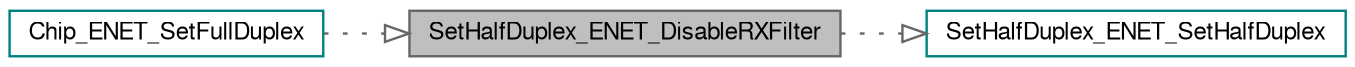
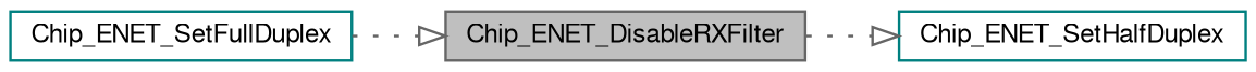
  digraph {
    rankdir=LR
    node [color=teal fillcolor=white fontname=FreeSans fontsize=10 shape=record style=filled]
    edge [arrowhead=onormal color=gray40 fontname=FreeSans fontsize=10 labelfontname=FreeSans labelfontsize=10 style=dotted]
-   n1 [color=gray40 fillcolor=grey75 fontcolor=black height=0.2 label=SetHalfDuplex_ENET_DisableRXFilter width=0.4]
-   n2 [height=0.2 label=SetHalfDuplex_ENET_SetHalfDuplex width=0.4]
+   n1 [color=gray40 fillcolor=grey75 fontcolor=black height=0.2 label=Chip_ENET_DisableRXFilter width=0.4]
+   n2 [height=0.2 label=Chip_ENET_SetHalfDuplex width=0.4]
    n3 [height=0.2 label=Chip_ENET_SetFullDuplex width=0.4]
    n1 -> n2
    n3 -> n1
  }
